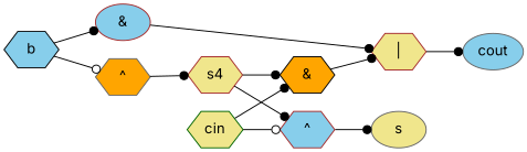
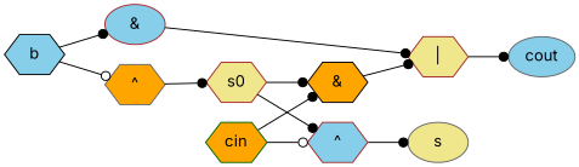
  digraph {
    fontname=Inter
    rankdir=LR
    node [color=brown fillcolor=khaki fontname=Inter shape=hexagon style=filled]
    edge [arrowhead=dot fontname=Inter]
    n1 [color=gray40 fillcolor=orange label="^"]
-   n2 [label=s4]
+   n2 [label=s0]
    n3 [fillcolor=skyblue label="&" shape=ellipse]
    n4 [label="|"]
    n5 [color=black fillcolor=skyblue label=b]
-   n6 [color=darkgreen label=cin]
+   n6 [color=darkgreen fillcolor=orange label=cin]
    n7 [color=black fillcolor=orange label="&"]
    n8 [fillcolor=skyblue label="^"]
    n9 [color=gray40 label=s shape=ellipse]
    n10 [color=gray40 fillcolor=skyblue label=cout shape=ellipse]
    n1 -> n2
    n2 -> n7
    n2 -> n8
    n3 -> n4
    n4 -> n10
    n5 -> n1 [arrowhead=odot]
    n5 -> n3
    n6 -> n7
    n6 -> n8 [arrowhead=odot]
    n7 -> n4
    n8 -> n9
  }
